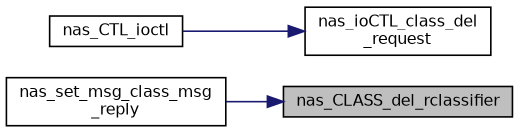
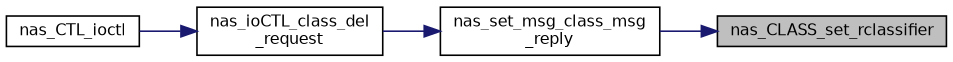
  digraph {
    rankdir=RL
    node [color=black fillcolor=white fontname=Helvetica fontsize=10 shape=record style=filled]
    edge [color=midnightblue dir=back fontname=Helvetica fontsize=10 labelfontname=Helvetica labelfontsize=10 style=solid]
-   n1 [fillcolor=grey75 fontcolor=black height=0.2 label=nas_CLASS_del_rclassifier width=0.4]
+   n1 [fillcolor=grey75 fontcolor=black height=0.2 label=nas_CLASS_set_rclassifier width=0.4]
    n2 [height=0.2 label="nas_set_msg_class_msg\l_reply" width=0.4]
    n3 [height=0.2 label="nas_ioCTL_class_del\l_request" width=0.4]
    n4 [height=0.2 label=nas_CTL_ioctl width=0.4]
    n1 -> n2
+   n2 -> n3
    n3 -> n4
  }
